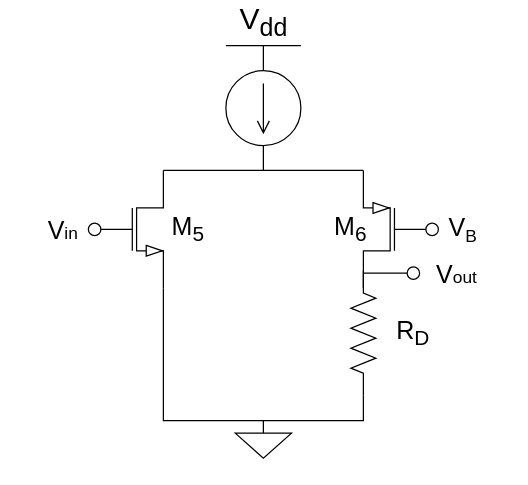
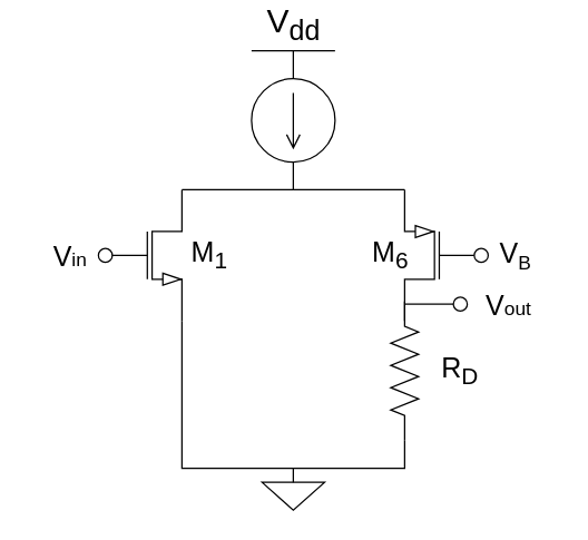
  <mxCell id="0" />
  <mxCell id="1" parent="0" />
  <mxCell id="2" value="" style="verticalLabelPosition=bottom;shadow=0;dashed=0;align=center;html=1;verticalAlign=top;shape=mxgraph.electrical.transistors.nmos;pointerEvents=1;flipH=0;" vertex="1" parent="1"><mxGeometry x="70" y="117" width="60" height="100" as="geometry" /></mxCell>
  <mxCell id="3" value="" style="pointerEvents=1;verticalLabelPosition=bottom;shadow=0;dashed=0;align=center;html=1;verticalAlign=top;shape=mxgraph.electrical.signal_sources.signal_ground;" vertex="1" parent="1"><mxGeometry x="187.5" y="320" width="45" height="30" as="geometry" /></mxCell>
  <mxCell id="4" value="" style="pointerEvents=1;verticalLabelPosition=bottom;shadow=0;dashed=0;align=center;html=1;verticalAlign=top;shape=mxgraph.electrical.resistors.resistor_2;rotation=90;" vertex="1" parent="1"><mxGeometry x="240" y="240" width="100" height="20" as="geometry" /></mxCell>
  <mxCell id="5" value="V&lt;sub&gt;dd&lt;/sub&gt;" style="verticalLabelPosition=top;verticalAlign=bottom;shape=mxgraph.electrical.signal_sources.vdd;shadow=0;dashed=0;align=center;strokeWidth=1;fontSize=24;html=1;flipV=1;" vertex="1" parent="1"><mxGeometry x="180" y="20" width="60" height="40" as="geometry" /></mxCell>
  <mxCell id="6" value="" style="endArrow=none;html=1;strokeWidth=1;rounded=0;" edge="1" parent="1"><mxGeometry width="100" relative="1" as="geometry"><mxPoint x="290" y="202" as="sourcePoint" /><mxPoint x="330" y="202" as="targetPoint" /></mxGeometry></mxCell>
  <mxCell id="7" value="" style="verticalLabelPosition=bottom;shadow=0;dashed=0;align=center;html=1;verticalAlign=top;strokeWidth=1;shape=ellipse;" vertex="1" parent="1"><mxGeometry x="325" y="197" width="10" height="10" as="geometry" /></mxCell>
  <mxCell id="8" value="&lt;font style=&quot;font-size: 20px;&quot;&gt;R&lt;sub&gt;D&lt;/sub&gt;&lt;/font&gt;" style="text;html=1;align=center;verticalAlign=middle;whiteSpace=wrap;rounded=0;" vertex="1" parent="1"><mxGeometry x="300" y="235" width="60" height="30" as="geometry" /></mxCell>
  <mxCell id="9" value="&lt;span style=&quot;font-size: 20px;&quot;&gt;V&lt;/span&gt;&lt;span style=&quot;font-size: 16.667px;&quot;&gt;&lt;sub&gt;B&lt;/sub&gt;&lt;/span&gt;" style="text;html=1;align=center;verticalAlign=middle;whiteSpace=wrap;rounded=0;" vertex="1" parent="1"><mxGeometry x="340" y="152" width="60" height="30" as="geometry" /></mxCell>
  <mxCell id="10" value="&lt;span style=&quot;font-size: 20px;&quot;&gt;V&lt;/span&gt;&lt;span style=&quot;font-size: 13.889px;&quot;&gt;in&lt;/span&gt;" style="text;html=1;align=center;verticalAlign=middle;whiteSpace=wrap;rounded=0;" vertex="1" parent="1"><mxGeometry x="20" y="152" width="60" height="30" as="geometry" /></mxCell>
  <mxCell id="11" value="&lt;span style=&quot;font-size: 20px;&quot;&gt;V&lt;/span&gt;&lt;span style=&quot;font-size: 13.889px;&quot;&gt;out&lt;/span&gt;" style="text;html=1;align=center;verticalAlign=middle;whiteSpace=wrap;rounded=0;" vertex="1" parent="1"><mxGeometry x="335" y="187" width="60" height="30" as="geometry" /></mxCell>
- <mxCell id="12" value="&lt;span style=&quot;font-size: 20px;&quot;&gt;M&lt;sub&gt;5&lt;/sub&gt;&lt;/span&gt;" style="text;html=1;align=center;verticalAlign=middle;whiteSpace=wrap;rounded=0;" vertex="1" parent="1"><mxGeometry x="120" y="152" width="60" height="30" as="geometry" /></mxCell>
+ <mxCell id="12" value="&lt;span style=&quot;font-size: 20px;&quot;&gt;M&lt;sub&gt;1&lt;/sub&gt;&lt;/span&gt;" style="text;html=1;align=center;verticalAlign=middle;whiteSpace=wrap;rounded=0;" vertex="1" parent="1"><mxGeometry x="120" y="152" width="60" height="30" as="geometry" /></mxCell>
  <mxCell id="13" value="&lt;span style=&quot;font-size: 20px;&quot;&gt;M&lt;sub&gt;6&lt;/sub&gt;&lt;/span&gt;" style="text;html=1;align=center;verticalAlign=middle;whiteSpace=wrap;rounded=0;" vertex="1" parent="1"><mxGeometry x="250" y="152" width="60" height="30" as="geometry" /></mxCell>
  <mxCell id="14" value="" style="verticalLabelPosition=bottom;shadow=0;dashed=0;align=center;html=1;verticalAlign=top;shape=mxgraph.electrical.transistors.pmos;pointerEvents=1;flipH=1;" vertex="1" parent="1"><mxGeometry x="290" y="117" width="60" height="100" as="geometry" /></mxCell>
  <mxCell id="15" value="" style="verticalLabelPosition=bottom;shadow=0;dashed=0;align=center;html=1;verticalAlign=top;strokeWidth=1;shape=ellipse;" vertex="1" parent="1"><mxGeometry x="70" y="162" width="10" height="10" as="geometry" /></mxCell>
  <mxCell id="16" value="" style="pointerEvents=1;verticalLabelPosition=bottom;shadow=0;dashed=0;align=center;html=1;verticalAlign=top;shape=mxgraph.electrical.signal_sources.source;aspect=fixed;points=[[0.5,0,0],[1,0.5,0],[0.5,1,0],[0,0.5,0]];elSignalType=dc1;rotation=90;" vertex="1" parent="1"><mxGeometry x="180" y="40" width="60" height="60" as="geometry" /></mxCell>
  <mxCell id="17" value="" style="endArrow=none;html=1;rounded=0;entryX=1;entryY=0.5;entryDx=0;entryDy=0;entryPerimeter=0;exitX=1;exitY=1;exitDx=0;exitDy=0;exitPerimeter=0;" edge="1" parent="1" source="2" target="4"><mxGeometry width="50" height="50" relative="1" as="geometry"><mxPoint x="180" y="310" as="sourcePoint" /><mxPoint x="230" y="260" as="targetPoint" /><Array as="points"><mxPoint x="130" y="320" /><mxPoint x="290" y="320" /></Array></mxGeometry></mxCell>
  <mxCell id="18" value="" style="verticalLabelPosition=bottom;shadow=0;dashed=0;align=center;html=1;verticalAlign=top;strokeWidth=1;shape=ellipse;" vertex="1" parent="1"><mxGeometry x="340" y="162" width="10" height="10" as="geometry" /></mxCell>
  <mxCell id="19" value="" style="endArrow=none;html=1;rounded=0;exitX=1;exitY=0;exitDx=0;exitDy=0;exitPerimeter=0;entryX=1;entryY=0;entryDx=0;entryDy=0;entryPerimeter=0;" edge="1" parent="1" source="2" target="14"><mxGeometry width="50" height="50" relative="1" as="geometry"><mxPoint x="240" y="140" as="sourcePoint" /><mxPoint x="290" y="90" as="targetPoint" /></mxGeometry></mxCell>
  <mxCell id="20" value="" style="endArrow=none;html=1;rounded=0;entryX=1;entryY=0.5;entryDx=0;entryDy=0;entryPerimeter=0;" edge="1" parent="1" target="16"><mxGeometry width="50" height="50" relative="1" as="geometry"><mxPoint x="210" y="120" as="sourcePoint" /><mxPoint x="270" y="100" as="targetPoint" /></mxGeometry></mxCell>
